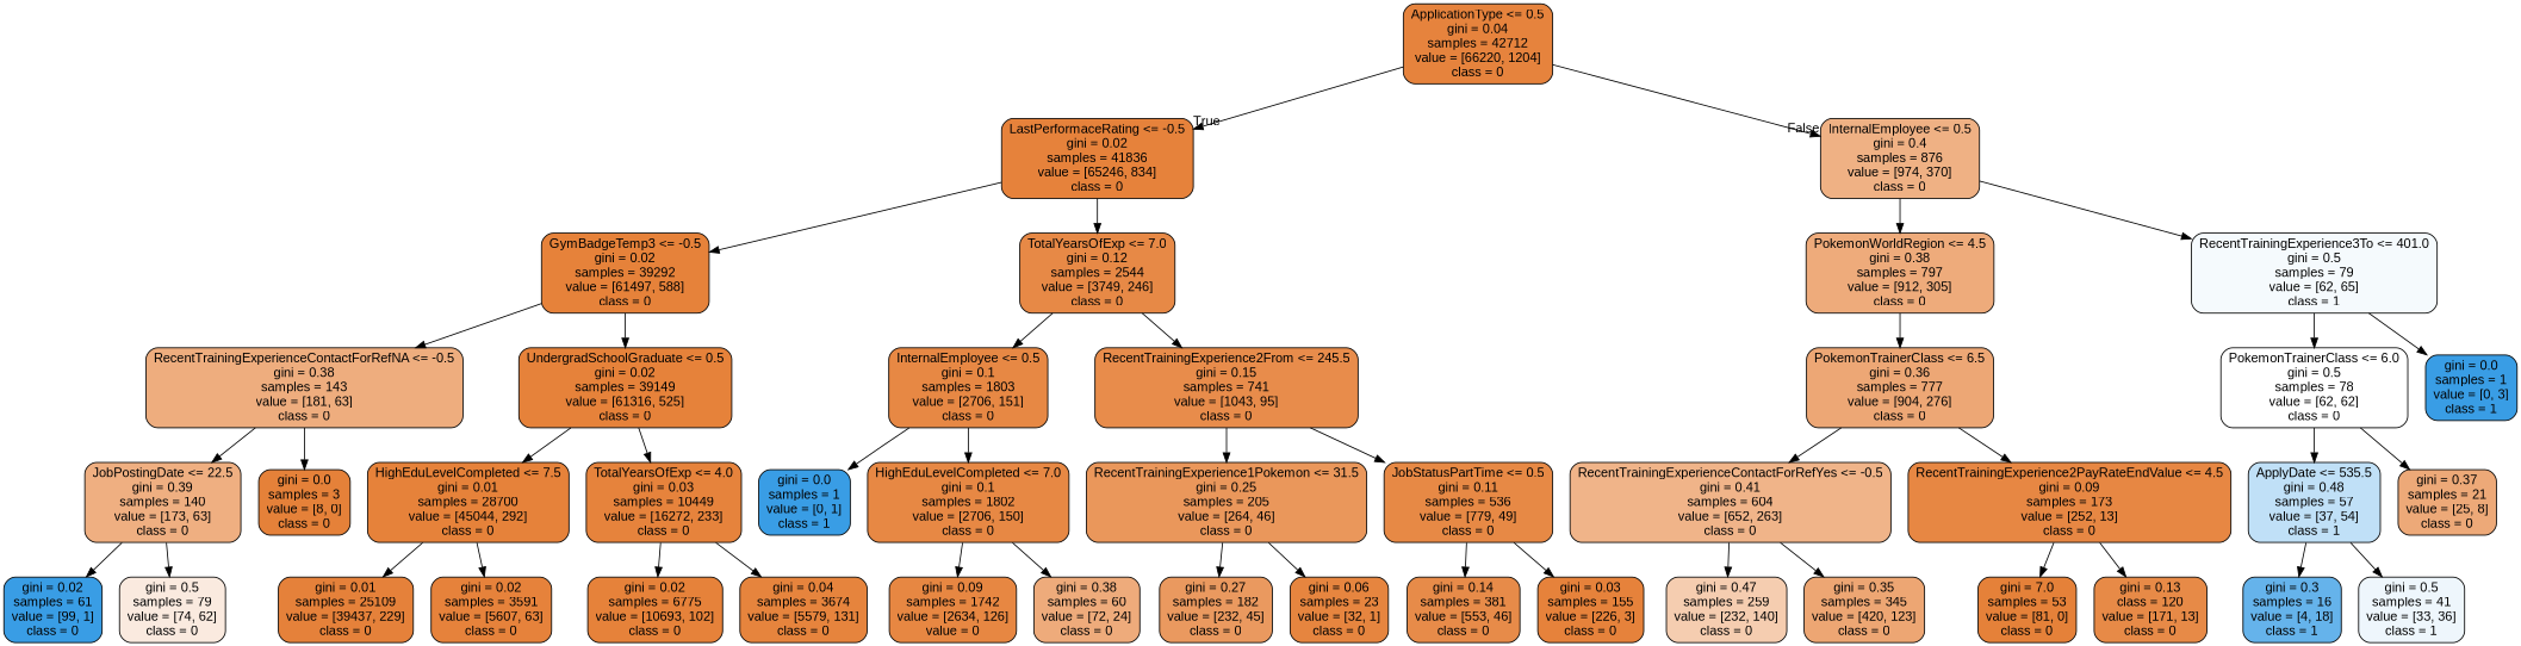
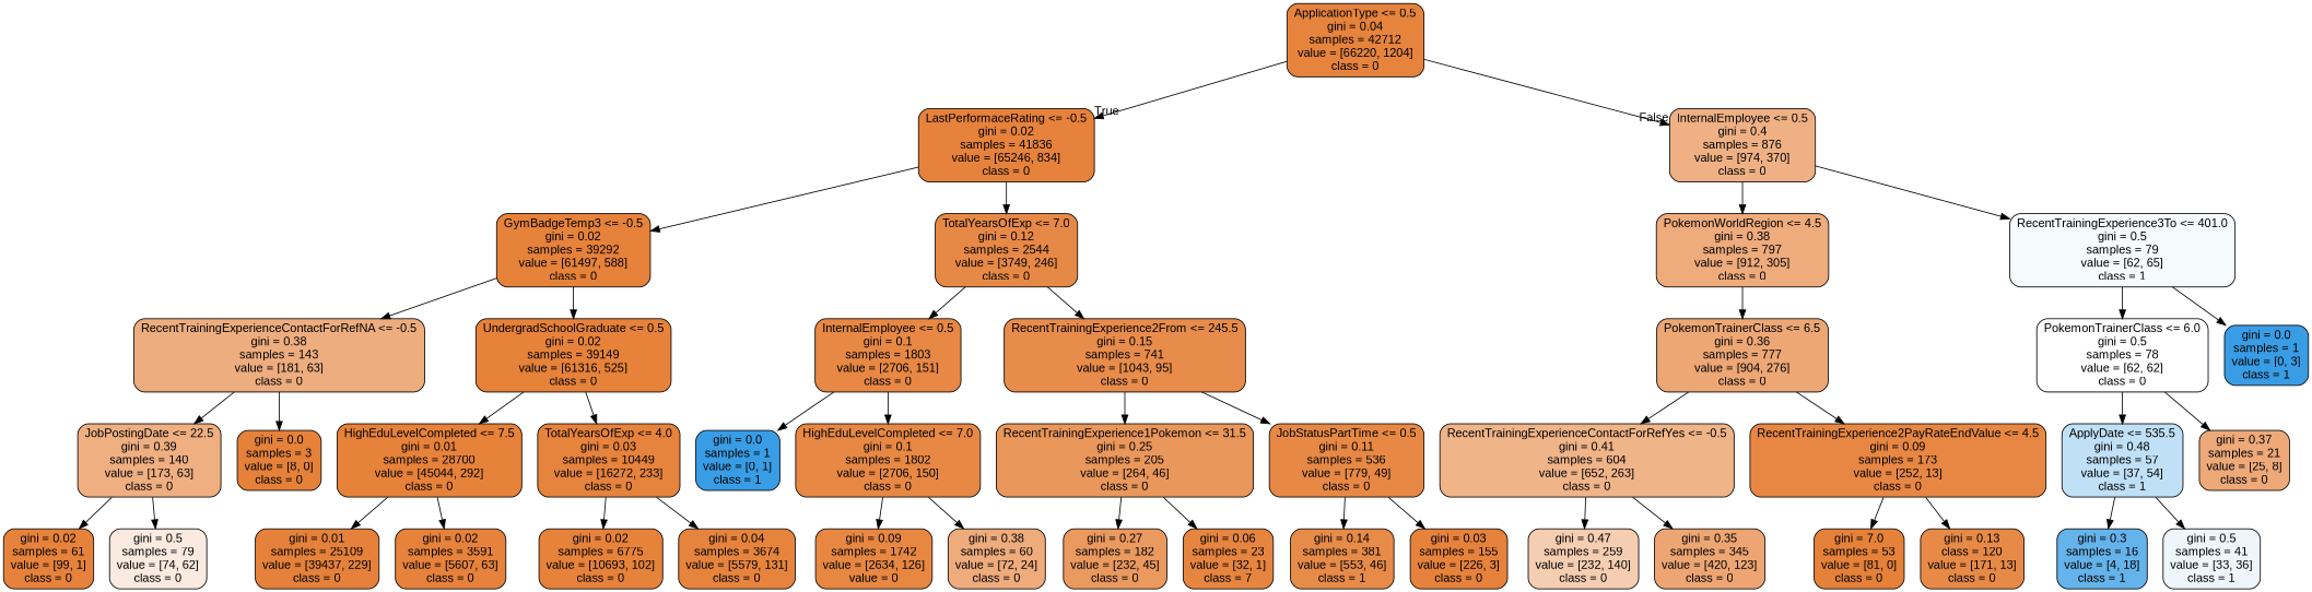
  digraph {
    fontname="Liberation Sans"
    node [color=black fillcolor="#e58139fc" fontname="Liberation Sans" shape=box style="filled, rounded"]
    edge [fontname="Liberation Sans"]
    n1 [fillcolor="#e58139fa" label="ApplicationType <= 0.5\ngini = 0.04\nsamples = 42712\nvalue = [66220, 1204]\nclass = 0"]
    n2 [label="LastPerformaceRating <= -0.5\ngini = 0.02\nsamples = 41836\nvalue = [65246, 834]\nclass = 0"]
    n3 [fillcolor="#e581399e" label="InternalEmployee <= 0.5\ngini = 0.4\nsamples = 876\nvalue = [974, 370]\nclass = 0"]
    n4 [fillcolor="#e58139fd" label="GymBadgeTemp3 <= -0.5\ngini = 0.02\nsamples = 39292\nvalue = [61497, 588]\nclass = 0"]
    n5 [fillcolor="#e58139ee" label="TotalYearsOfExp <= 7.0\ngini = 0.12\nsamples = 2544\nvalue = [3749, 246]\nclass = 0"]
    n6 [fillcolor="#e58139aa" label="PokemonWorldRegion <= 4.5\ngini = 0.38\nsamples = 797\nvalue = [912, 305]\nclass = 0"]
    n7 [fillcolor="#399de50c" label="RecentTrainingExperience3To <= 401.0\ngini = 0.5\nsamples = 79\nvalue = [62, 65]\nclass = 1"]
    n8 [fillcolor="#e58139a6" label="RecentTrainingExperienceContactForRefNA <= -0.5\ngini = 0.38\nsamples = 143\nvalue = [181, 63]\nclass = 0"]
    n9 [fillcolor="#e58139fd" label="UndergradSchoolGraduate <= 0.5\ngini = 0.02\nsamples = 39149\nvalue = [61316, 525]\nclass = 0"]
    n10 [fillcolor="#e58139f1" label="InternalEmployee <= 0.5\ngini = 0.1\nsamples = 1803\nvalue = [2706, 151]\nclass = 0"]
    n11 [fillcolor="#e58139e8" label="RecentTrainingExperience2From <= 245.5\ngini = 0.15\nsamples = 741\nvalue = [1043, 95]\nclass = 0"]
    n12 [fillcolor="#e58139a2" label="JobPostingDate <= 22.5\ngini = 0.39\nsamples = 140\nvalue = [173, 63]\nclass = 0"]
    n13 [fillcolor="#e58139ff" label="gini = 0.0\nsamples = 3\nvalue = [8, 0]\nclass = 0"]
    n14 [fillcolor="#e58139fd" label="HighEduLevelCompleted <= 7.5\ngini = 0.01\nsamples = 28700\nvalue = [45044, 292]\nclass = 0"]
    n15 [fillcolor="#e58139fb" label="TotalYearsOfExp <= 4.0\ngini = 0.03\nsamples = 10449\nvalue = [16272, 233]\nclass = 0"]
-   n16 [fillcolor="#399de5ff" label="gini = 0.02\nsamples = 61\nvalue = [99, 1]\nclass = 0"]
+   n16 [label="gini = 0.02\nsamples = 61\nvalue = [99, 1]\nclass = 0"]
    n17 [fillcolor="#e5813929" label="gini = 0.5\nsamples = 79\nvalue = [74, 62]\nclass = 0"]
    n18 [fillcolor="#e58139fe" label="gini = 0.01\nsamples = 25109\nvalue = [39437, 229]\nclass = 0"]
    n19 [label="gini = 0.02\nsamples = 3591\nvalue = [5607, 63]\nclass = 0"]
    n20 [fillcolor="#e58139fd" label="gini = 0.02\nsamples = 6775\nvalue = [10693, 102]\nclass = 0"]
    n21 [fillcolor="#e58139f9" label="gini = 0.04\nsamples = 3674\nvalue = [5579, 131]\nclass = 0"]
    n22 [fillcolor="#399de5ff" label="gini = 0.0\nsamples = 1\nvalue = [0, 1]\nclass = 1"]
    n23 [fillcolor="#e58139f1" label="HighEduLevelCompleted <= 7.0\ngini = 0.1\nsamples = 1802\nvalue = [2706, 150]\nclass = 0"]
    n24 [fillcolor="#e58139d3" label="RecentTrainingExperience1Pokemon <= 31.5\ngini = 0.25\nsamples = 205\nvalue = [264, 46]\nclass = 0"]
    n25 [fillcolor="#e58139ef" label="JobStatusPartTime <= 0.5\ngini = 0.11\nsamples = 536\nvalue = [779, 49]\nclass = 0"]
    n26 [fillcolor="#e58139f3" label="gini = 0.09\nsamples = 1742\nvalue = [2634, 126]\nvalue = 0"]
    n27 [fillcolor="#e58139aa" label="gini = 0.38\nsamples = 60\nvalue = [72, 24]\nclass = 0"]
    n28 [fillcolor="#e58139ce" label="gini = 0.27\nsamples = 182\nvalue = [232, 45]\nclass = 0"]
-   n29 [fillcolor="#e58139f7" label="gini = 0.06\nsamples = 23\nvalue = [32, 1]\nclass = 0"]
-   n30 [fillcolor="#e58139ea" label="gini = 0.14\nsamples = 381\nvalue = [553, 46]\nclass = 0"]
+   n29 [fillcolor="#e58139f7" label="gini = 0.06\nsamples = 23\nvalue = [32, 1]\nclass = 7"]
+   n30 [fillcolor="#e58139ea" label="gini = 0.14\nsamples = 381\nvalue = [553, 46]\nclass = 1"]
    n31 [label="gini = 0.03\nsamples = 155\nvalue = [226, 3]\nclass = 0"]
    n32 [fillcolor="#e58139b1" label="PokemonTrainerClass <= 6.5\ngini = 0.36\nsamples = 777\nvalue = [904, 276]\nclass = 0"]
    n33 [fillcolor="#e5813900" label="PokemonTrainerClass <= 6.0\ngini = 0.5\nsamples = 78\nvalue = [62, 62]\nclass = 0"]
    n34 [fillcolor="#399de5ff" label="gini = 0.0\nsamples = 1\nvalue = [0, 3]\nclass = 1"]
    n35 [fillcolor="#e5813998" label="RecentTrainingExperienceContactForRefYes <= -0.5\ngini = 0.41\nsamples = 604\nvalue = [652, 263]\nclass = 0"]
    n36 [fillcolor="#e58139f2" label="RecentTrainingExperience2PayRateEndValue <= 4.5\ngini = 0.09\nsamples = 173\nvalue = [252, 13]\nclass = 0"]
    n37 [fillcolor="#e5813965" label="gini = 0.47\nsamples = 259\nvalue = [232, 140]\nclass = 0"]
    n38 [fillcolor="#e58139b4" label="gini = 0.35\nsamples = 345\nvalue = [420, 123]\nclass = 0"]
    n39 [fillcolor="#e58139ff" label="gini = 7.0\nsamples = 53\nvalue = [81, 0]\nclass = 0"]
    n40 [fillcolor="#e58139ec" label="gini = 0.13\nclass = 120\nvalue = [171, 13]\nclass = 0"]
    n41 [fillcolor="#399de550" label="ApplyDate <= 535.5\ngini = 0.48\nsamples = 57\nvalue = [37, 54]\nclass = 1"]
    n42 [fillcolor="#e58139ad" label="gini = 0.37\nsamples = 21\nvalue = [25, 8]\nclass = 0"]
    n43 [fillcolor="#399de5c6" label="gini = 0.3\nsamples = 16\nvalue = [4, 18]\nclass = 1"]
    n44 [fillcolor="#399de515" label="gini = 0.5\nsamples = 41\nvalue = [33, 36]\nclass = 1"]
    n1 -> n2 [headlabel=True labelangle=45 labeldistance=2.5]
    n1 -> n3 [headlabel=False labelangle=-45 labeldistance=2.5]
    n2 -> n4
    n2 -> n5
    n3 -> n6
    n3 -> n7
    n4 -> n8
    n4 -> n9
    n5 -> n10
    n5 -> n11
    n6 -> n32
    n7 -> n33
    n7 -> n34
    n8 -> n12
    n8 -> n13
    n9 -> n14
    n9 -> n15
    n10 -> n22
    n10 -> n23
    n11 -> n24
    n11 -> n25
    n12 -> n16
    n12 -> n17
    n14 -> n18
    n14 -> n19
    n15 -> n20
    n15 -> n21
    n23 -> n26
    n23 -> n27
    n24 -> n28
    n24 -> n29
    n25 -> n30
    n25 -> n31
    n32 -> n35
    n32 -> n36
    n33 -> n41
    n33 -> n42
    n35 -> n37
    n35 -> n38
    n36 -> n39
    n36 -> n40
    n41 -> n43
    n41 -> n44
  }
